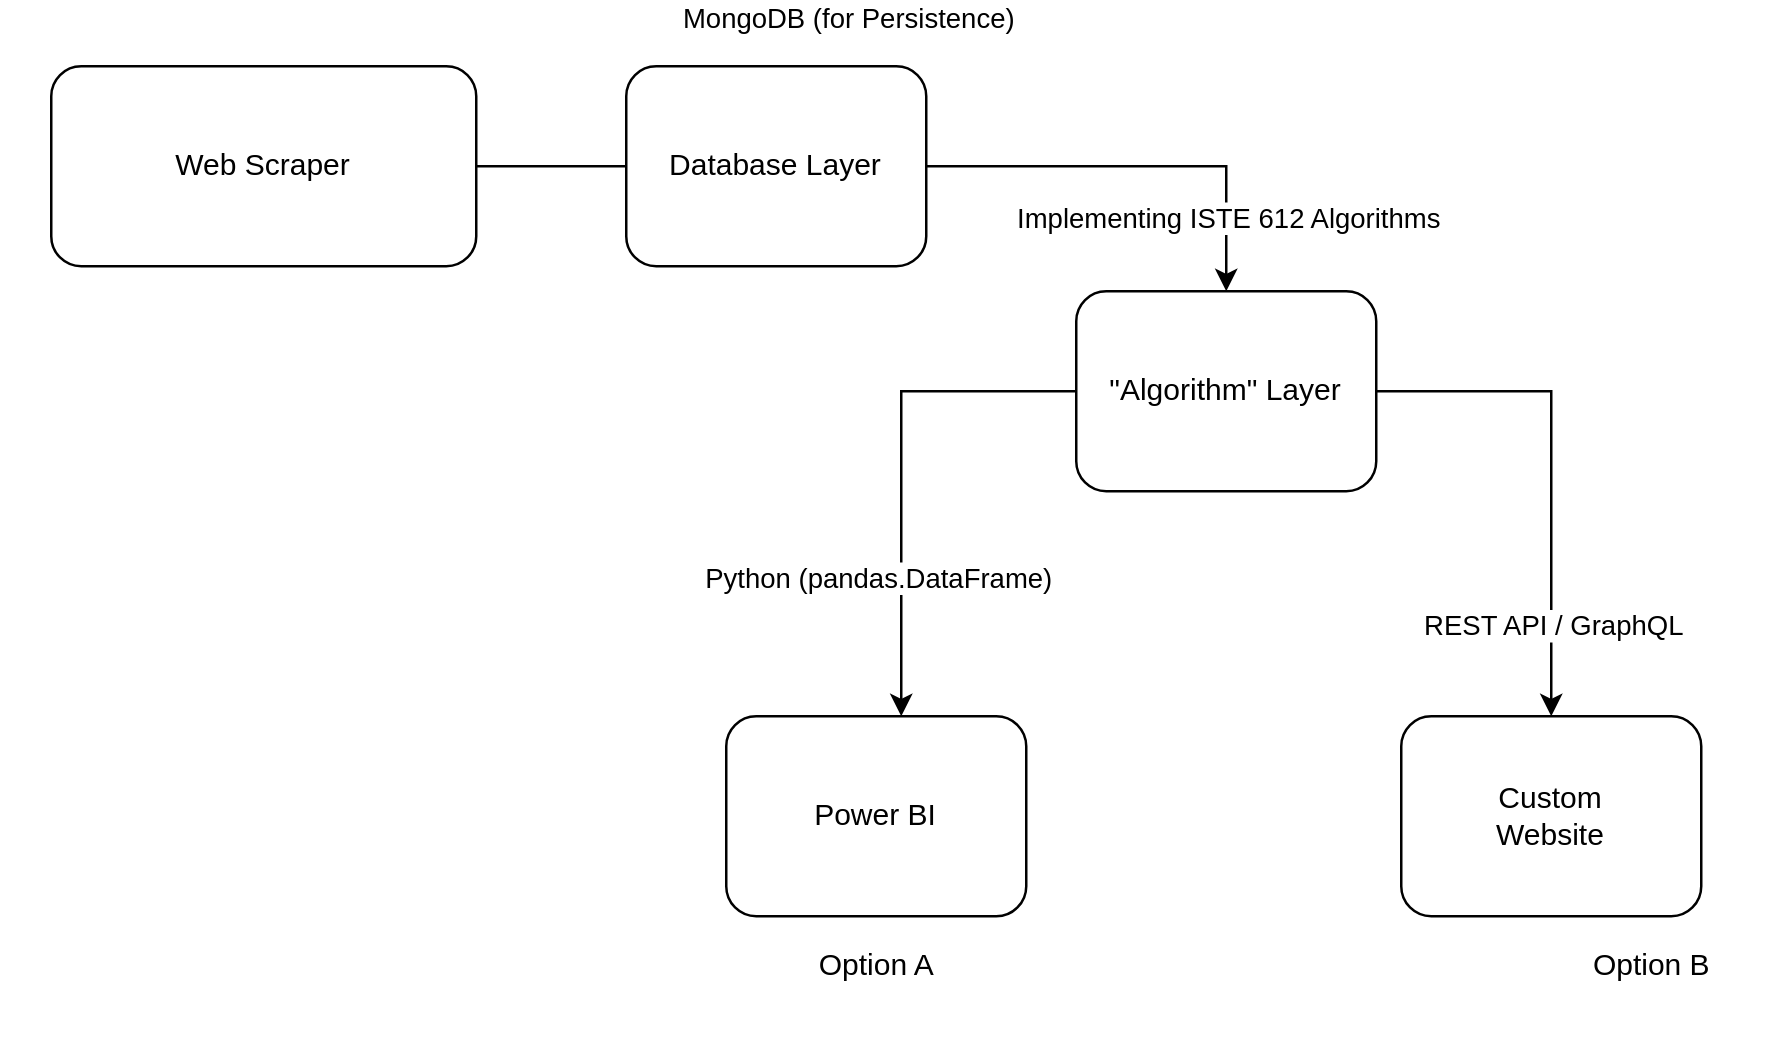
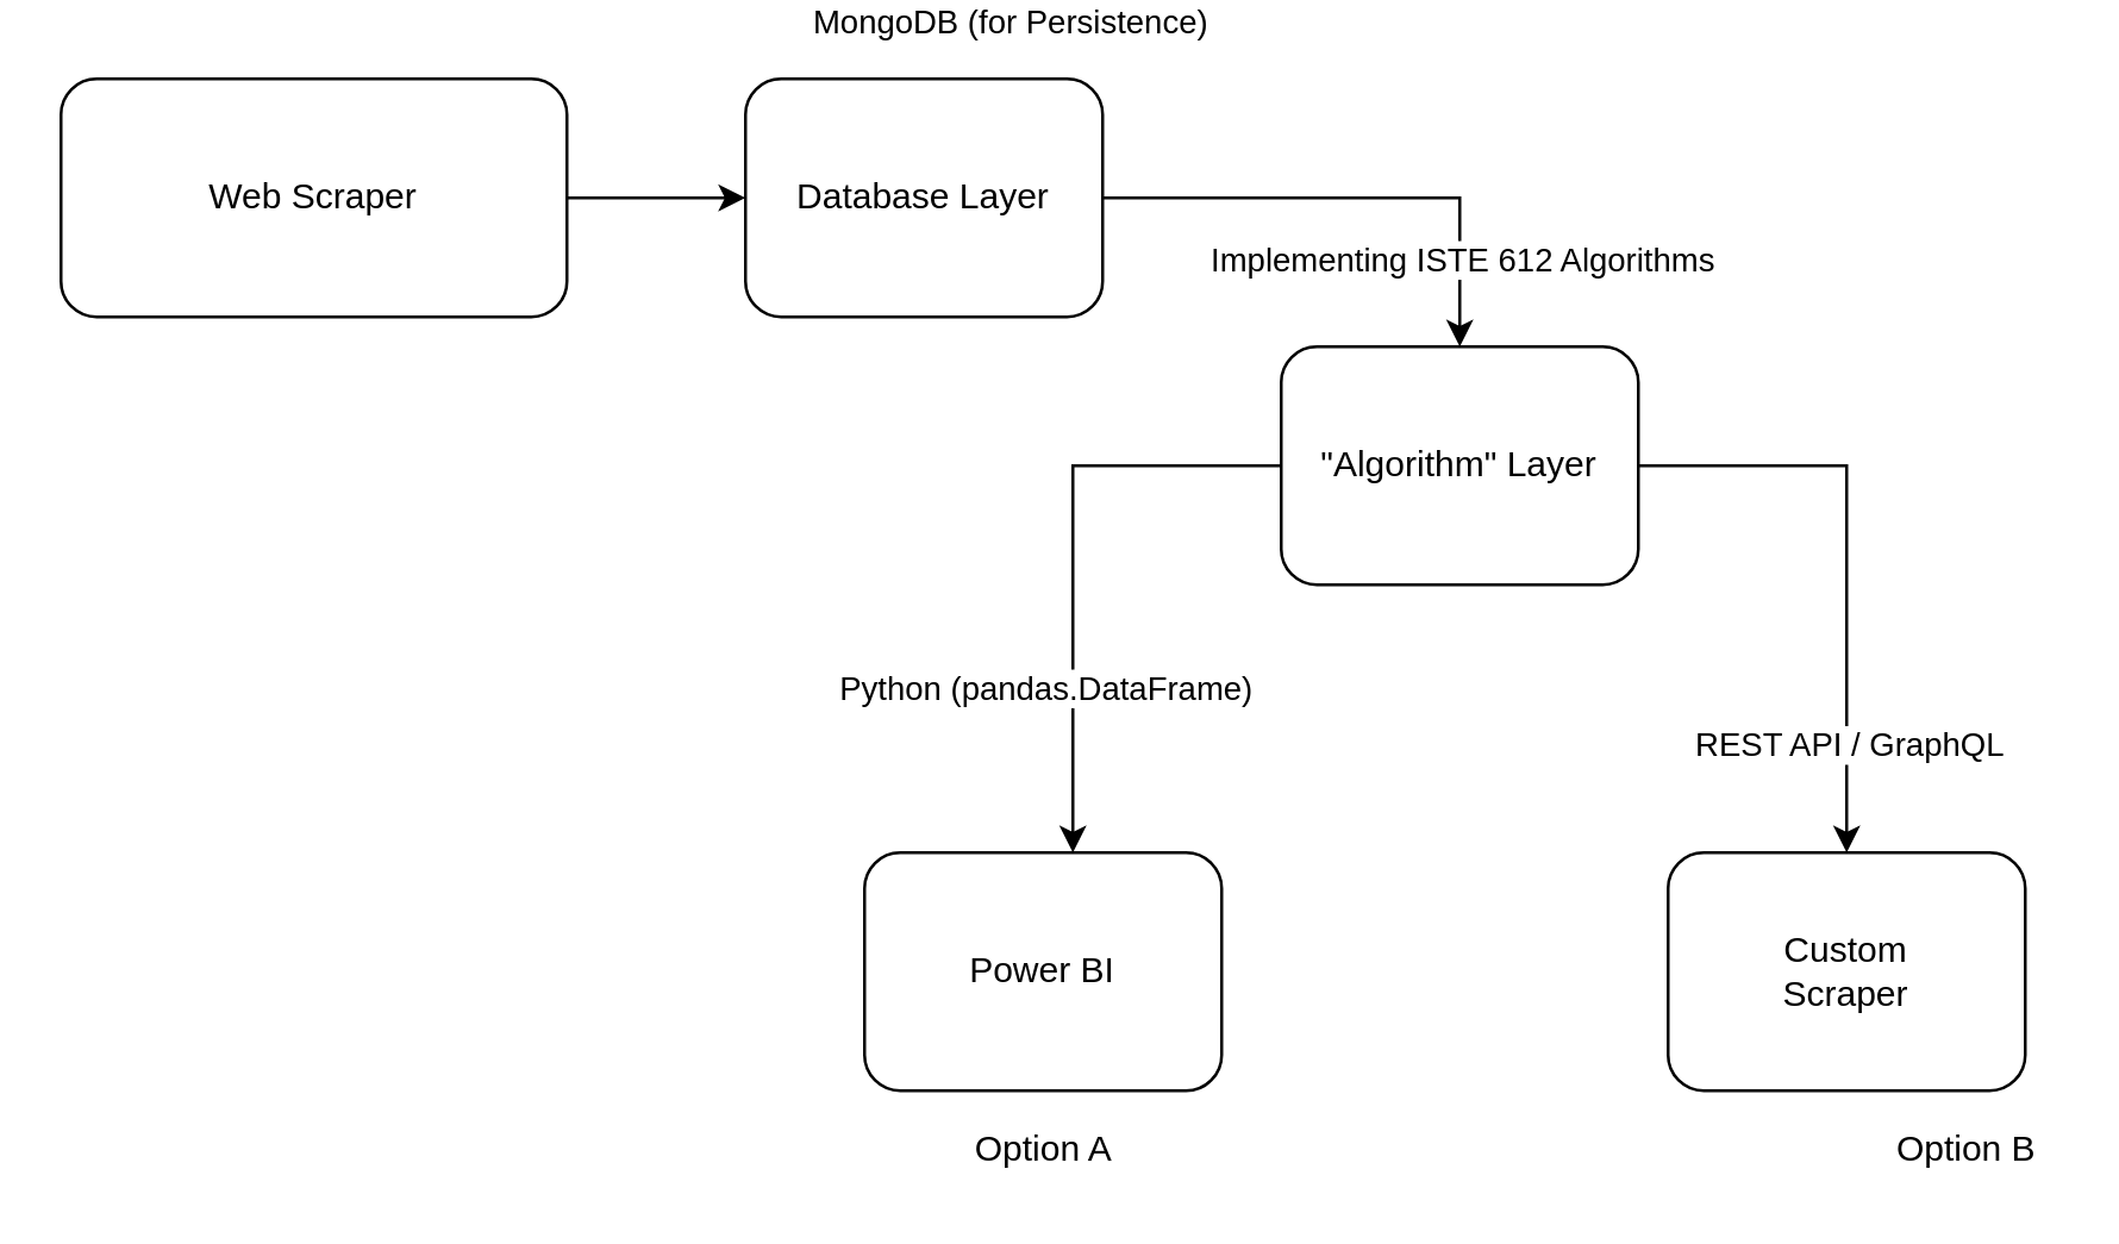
  <mxCell id="0" />
  <mxCell id="1" parent="0" />
- <mxCell id="2" value="" style="edgeStyle=orthogonalEdgeStyle;rounded=0;orthogonalLoop=1;jettySize=auto;html=1;endArrow=none;" edge="1" parent="1" source="4" target="7"><mxGeometry relative="1" as="geometry" /></mxCell>
+ <mxCell id="2" value="" style="edgeStyle=orthogonalEdgeStyle;rounded=0;orthogonalLoop=1;jettySize=auto;html=1;" edge="1" parent="1" source="4" target="7"><mxGeometry relative="1" as="geometry" /></mxCell>
  <mxCell id="3" value="MongoDB (for Persistence)" style="edgeLabel;html=1;align=center;verticalAlign=middle;resizable=0;points=[];" vertex="1" connectable="0" parent="2"><mxGeometry x="-0.107" y="2" relative="1" as="geometry"><mxPoint x="121" y="-58" as="offset" /></mxGeometry></mxCell>
  <mxCell id="4" value="Web Scraper" style="rounded=1;whiteSpace=wrap;html=1;" vertex="1" parent="1"><mxGeometry x="20" y="20" width="170" height="80" as="geometry" /></mxCell>
  <mxCell id="5" value="" style="edgeStyle=orthogonalEdgeStyle;rounded=0;orthogonalLoop=1;jettySize=auto;html=1;" edge="1" parent="1" source="7" target="12"><mxGeometry relative="1" as="geometry" /></mxCell>
  <mxCell id="6" value="Implementing ISTE 612 Algorithms" style="edgeLabel;html=1;align=center;verticalAlign=middle;resizable=0;points=[];" vertex="1" connectable="0" parent="5"><mxGeometry x="0.094" y="2" relative="1" as="geometry"><mxPoint x="27" y="22" as="offset" /></mxGeometry></mxCell>
  <mxCell id="7" value="Database Layer" style="rounded=1;whiteSpace=wrap;html=1;" vertex="1" parent="1"><mxGeometry x="250" y="20" width="120" height="80" as="geometry" /></mxCell>
  <mxCell id="8" value="" style="edgeStyle=orthogonalEdgeStyle;rounded=0;orthogonalLoop=1;jettySize=auto;html=1;exitX=0;exitY=0.5;exitDx=0;exitDy=0;" edge="1" parent="1" source="12"><mxGeometry relative="1" as="geometry"><mxPoint x="400" y="150" as="sourcePoint" /><mxPoint x="360" y="280" as="targetPoint" /><Array as="points"><mxPoint x="360" y="150" /></Array></mxGeometry></mxCell>
  <mxCell id="9" value="Python (pandas.DataFrame)" style="edgeLabel;html=1;align=center;verticalAlign=middle;resizable=0;points=[];" vertex="1" connectable="0" parent="8"><mxGeometry x="-0.059" relative="1" as="geometry"><mxPoint x="-10" y="50" as="offset" /></mxGeometry></mxCell>
  <mxCell id="10" style="edgeStyle=orthogonalEdgeStyle;rounded=0;orthogonalLoop=1;jettySize=auto;html=1;" edge="1" parent="1" source="12" target="14"><mxGeometry relative="1" as="geometry" /></mxCell>
  <mxCell id="11" value="REST API / GraphQL" style="edgeLabel;html=1;align=center;verticalAlign=middle;resizable=0;points=[];" vertex="1" connectable="0" parent="10"><mxGeometry x="0.114" y="4" relative="1" as="geometry"><mxPoint x="-4" y="52" as="offset" /></mxGeometry></mxCell>
  <mxCell id="12" value="&quot;Algorithm&quot; Layer" style="rounded=1;whiteSpace=wrap;html=1;" vertex="1" parent="1"><mxGeometry x="430" y="110" width="120" height="80" as="geometry" /></mxCell>
  <mxCell id="13" value="Power BI" style="rounded=1;whiteSpace=wrap;html=1;" vertex="1" parent="1"><mxGeometry x="290" y="280" width="120" height="80" as="geometry" /></mxCell>
- <mxCell id="14" value="Custom&lt;br&gt;Website" style="rounded=1;whiteSpace=wrap;html=1;" vertex="1" parent="1"><mxGeometry x="560" y="280" width="120" height="80" as="geometry" /></mxCell>
+ <mxCell id="14" value="Custom&lt;br&gt;Scraper" style="rounded=1;whiteSpace=wrap;html=1;" vertex="1" parent="1"><mxGeometry x="560" y="280" width="120" height="80" as="geometry" /></mxCell>
  <mxCell id="15" value="Option A" style="text;html=1;align=center;verticalAlign=middle;resizable=0;points=[];autosize=1;strokeColor=none;" vertex="1" parent="1"><mxGeometry x="320" y="370" width="60" height="20" as="geometry" /></mxCell>
  <mxCell id="16" value="Option B" style="text;html=1;align=center;verticalAlign=middle;resizable=0;points=[];autosize=1;strokeColor=none;" vertex="1" parent="1"><mxGeometry x="630" y="370" width="60" height="20" as="geometry" /></mxCell>
